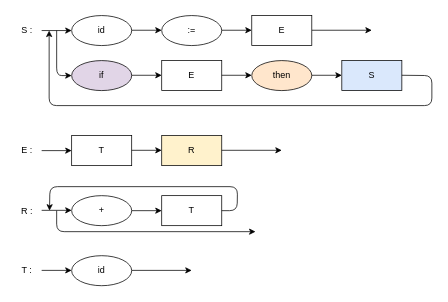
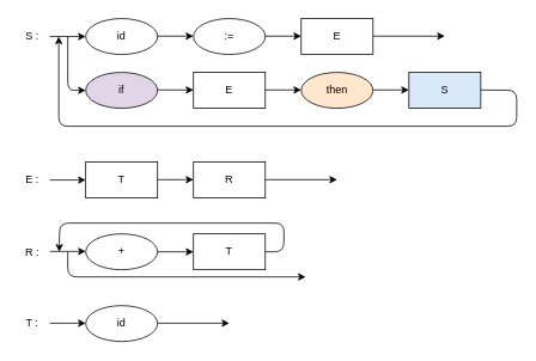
  <mxCell id="0" />
  <mxCell id="1" parent="0" />
  <mxCell id="2" value="" style="endArrow=classic;html=1;" parent="1" edge="1"><mxGeometry width="50" height="50" relative="1" as="geometry"><mxPoint x="55" y="40" as="sourcePoint" /><mxPoint x="95" y="40" as="targetPoint" /></mxGeometry></mxCell>
  <mxCell id="3" value="S :" style="text;html=1;align=center;verticalAlign=middle;resizable=0;points=[];autosize=1;" parent="1" vertex="1"><mxGeometry x="20" y="30" width="30" height="20" as="geometry" /></mxCell>
  <mxCell id="4" value="id" style="ellipse;whiteSpace=wrap;html=1;" parent="1" vertex="1"><mxGeometry x="95" y="20" width="80" height="40" as="geometry" /></mxCell>
  <mxCell id="5" value="" style="endArrow=classic;html=1;" parent="1" edge="1"><mxGeometry width="50" height="50" relative="1" as="geometry"><mxPoint x="175" y="39.58" as="sourcePoint" /><mxPoint x="215" y="39.58" as="targetPoint" /></mxGeometry></mxCell>
  <mxCell id="6" value=":=" style="ellipse;whiteSpace=wrap;html=1;" parent="1" vertex="1"><mxGeometry x="215" y="20" width="80" height="40" as="geometry" /></mxCell>
  <mxCell id="7" value="" style="endArrow=classic;html=1;" parent="1" edge="1"><mxGeometry width="50" height="50" relative="1" as="geometry"><mxPoint x="295" y="39.58" as="sourcePoint" /><mxPoint x="335" y="39.58" as="targetPoint" /></mxGeometry></mxCell>
  <mxCell id="8" value="" style="endArrow=classic;html=1;exitX=1;exitY=0.5;exitDx=0;exitDy=0;" parent="1" edge="1"><mxGeometry width="50" height="50" relative="1" as="geometry"><mxPoint x="415" y="39.58" as="sourcePoint" /><mxPoint x="495" y="39.58" as="targetPoint" /></mxGeometry></mxCell>
  <mxCell id="9" value="E" style="rounded=0;whiteSpace=wrap;html=1;" parent="1" vertex="1"><mxGeometry x="335" y="20" width="80" height="40" as="geometry" /></mxCell>
  <mxCell id="10" value="if" style="ellipse;whiteSpace=wrap;html=1;fillColor=#e1d5e7;" parent="1" vertex="1"><mxGeometry x="95" y="80" width="80" height="40" as="geometry" /></mxCell>
  <mxCell id="11" value="" style="endArrow=classic;html=1;" parent="1" edge="1"><mxGeometry width="50" height="50" relative="1" as="geometry"><mxPoint x="175" y="99.58" as="sourcePoint" /><mxPoint x="215" y="99.58" as="targetPoint" /></mxGeometry></mxCell>
  <mxCell id="12" value="E" style="rounded=0;whiteSpace=wrap;html=1;" parent="1" vertex="1"><mxGeometry x="215" y="80" width="80" height="40" as="geometry" /></mxCell>
  <mxCell id="13" value="" style="endArrow=classic;html=1;" parent="1" edge="1"><mxGeometry width="50" height="50" relative="1" as="geometry"><mxPoint x="295" y="99.58" as="sourcePoint" /><mxPoint x="335" y="99.58" as="targetPoint" /></mxGeometry></mxCell>
  <mxCell id="14" value="then" style="ellipse;whiteSpace=wrap;html=1;fillColor=#ffe6cc;" parent="1" vertex="1"><mxGeometry x="335" y="80" width="80" height="40" as="geometry" /></mxCell>
  <mxCell id="15" value="" style="endArrow=classic;html=1;" parent="1" edge="1"><mxGeometry width="50" height="50" relative="1" as="geometry"><mxPoint x="415" y="99.58" as="sourcePoint" /><mxPoint x="455" y="99.58" as="targetPoint" /></mxGeometry></mxCell>
  <mxCell id="16" value="S" style="rounded=0;whiteSpace=wrap;html=1;fillColor=#dae8fc;" parent="1" vertex="1"><mxGeometry x="455" y="80" width="80" height="40" as="geometry" /></mxCell>
  <mxCell id="17" value="" style="endArrow=classic;html=1;exitX=1;exitY=0.5;exitDx=0;exitDy=0;" parent="1" edge="1"><mxGeometry width="50" height="50" relative="1" as="geometry"><mxPoint x="535" y="99.58" as="sourcePoint" /><mxPoint x="65" y="40" as="targetPoint" /><Array as="points"><mxPoint x="575" y="100" /><mxPoint x="575" y="140" /><mxPoint x="65" y="140" /></Array></mxGeometry></mxCell>
  <mxCell id="18" value="" style="endArrow=classic;html=1;entryX=0;entryY=0.5;entryDx=0;entryDy=0;" parent="1" target="10" edge="1"><mxGeometry width="50" height="50" relative="1" as="geometry"><mxPoint x="75" y="40" as="sourcePoint" /><mxPoint x="125" y="59.17" as="targetPoint" /><Array as="points"><mxPoint x="75" y="100" /></Array></mxGeometry></mxCell>
  <mxCell id="19" value="E :" style="text;html=1;align=center;verticalAlign=middle;resizable=0;points=[];autosize=1;" parent="1" vertex="1"><mxGeometry x="20" y="190" width="30" height="20" as="geometry" /></mxCell>
  <mxCell id="20" value="" style="endArrow=classic;html=1;" parent="1" edge="1"><mxGeometry width="50" height="50" relative="1" as="geometry"><mxPoint x="55" y="200" as="sourcePoint" /><mxPoint x="95" y="200" as="targetPoint" /></mxGeometry></mxCell>
  <mxCell id="21" value="T" style="rounded=0;whiteSpace=wrap;html=1;" parent="1" vertex="1"><mxGeometry x="95" y="180" width="80" height="40" as="geometry" /></mxCell>
  <mxCell id="22" value="" style="endArrow=classic;html=1;" parent="1" edge="1"><mxGeometry width="50" height="50" relative="1" as="geometry"><mxPoint x="175" y="199.58" as="sourcePoint" /><mxPoint x="215" y="199.58" as="targetPoint" /></mxGeometry></mxCell>
- <mxCell id="23" value="R" style="rounded=0;whiteSpace=wrap;html=1;fillColor=#fff2cc;" parent="1" vertex="1"><mxGeometry x="215" y="180" width="80" height="40" as="geometry" /></mxCell>
+ <mxCell id="23" value="R" style="rounded=0;whiteSpace=wrap;html=1;" parent="1" vertex="1"><mxGeometry x="215" y="180" width="80" height="40" as="geometry" /></mxCell>
  <mxCell id="24" value="" style="endArrow=classic;html=1;exitX=1;exitY=0.5;exitDx=0;exitDy=0;" parent="1" edge="1"><mxGeometry width="50" height="50" relative="1" as="geometry"><mxPoint x="295" y="199.58" as="sourcePoint" /><mxPoint x="375" y="199.58" as="targetPoint" /></mxGeometry></mxCell>
  <mxCell id="25" value="T :" style="text;html=1;align=center;verticalAlign=middle;resizable=0;points=[];autosize=1;" parent="1" vertex="1"><mxGeometry x="20" y="349.58" width="30" height="20" as="geometry" /></mxCell>
  <mxCell id="26" value="" style="endArrow=classic;html=1;exitX=1;exitY=0.5;exitDx=0;exitDy=0;" parent="1" edge="1"><mxGeometry width="50" height="50" relative="1" as="geometry"><mxPoint x="175" y="359.58" as="sourcePoint" /><mxPoint x="255" y="359.58" as="targetPoint" /></mxGeometry></mxCell>
  <mxCell id="27" value="id" style="ellipse;whiteSpace=wrap;html=1;" parent="1" vertex="1"><mxGeometry x="95" y="340" width="80" height="40" as="geometry" /></mxCell>
  <mxCell id="28" value="" style="endArrow=classic;html=1;" parent="1" edge="1"><mxGeometry width="50" height="50" relative="1" as="geometry"><mxPoint x="55" y="359.58" as="sourcePoint" /><mxPoint x="95" y="359.58" as="targetPoint" /></mxGeometry></mxCell>
  <mxCell id="29" value="" style="endArrow=classic;html=1;" edge="1" parent="1"><mxGeometry width="50" height="50" relative="1" as="geometry"><mxPoint x="175" y="280" as="sourcePoint" /><mxPoint x="215" y="280" as="targetPoint" /></mxGeometry></mxCell>
  <mxCell id="30" value="T" style="rounded=0;whiteSpace=wrap;html=1;" vertex="1" parent="1"><mxGeometry x="215" y="260" width="80" height="40" as="geometry" /></mxCell>
  <mxCell id="31" value="" style="endArrow=classic;html=1;exitX=1;exitY=0.5;exitDx=0;exitDy=0;" edge="1" parent="1" source="30"><mxGeometry width="50" height="50" relative="1" as="geometry"><mxPoint x="415" y="279.58" as="sourcePoint" /><mxPoint x="65.5" y="280" as="targetPoint" /><Array as="points"><mxPoint x="315.5" y="280" /><mxPoint x="316" y="248" /><mxPoint x="66" y="248" /></Array></mxGeometry></mxCell>
  <mxCell id="32" value="+" style="ellipse;whiteSpace=wrap;html=1;" vertex="1" parent="1"><mxGeometry x="95" y="260" width="80" height="40" as="geometry" /></mxCell>
  <mxCell id="33" value="R :" style="text;html=1;align=center;verticalAlign=middle;resizable=0;points=[];autosize=1;" vertex="1" parent="1"><mxGeometry x="20" y="271" width="30" height="20" as="geometry" /></mxCell>
  <mxCell id="34" value="" style="endArrow=classic;html=1;" edge="1" parent="1"><mxGeometry width="50" height="50" relative="1" as="geometry"><mxPoint x="55" y="279.58" as="sourcePoint" /><mxPoint x="95" y="279.58" as="targetPoint" /></mxGeometry></mxCell>
  <mxCell id="35" value="" style="endArrow=classic;html=1;" edge="1" parent="1"><mxGeometry width="50" height="50" relative="1" as="geometry"><mxPoint x="75" y="280" as="sourcePoint" /><mxPoint x="340" y="308" as="targetPoint" /><Array as="points"><mxPoint x="75" y="308" /></Array></mxGeometry></mxCell>
